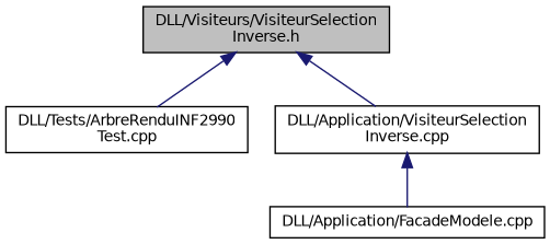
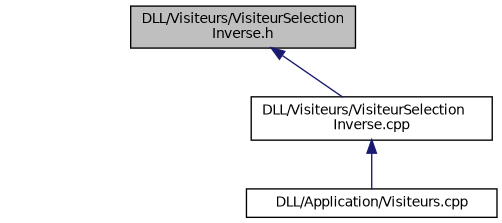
  digraph {
    node [color=black fillcolor=white fontname=Helvetica fontsize=10 shape=record style=filled]
    edge [color=midnightblue dir=back fontname=Helvetica fontsize=10 labelfontname=Helvetica labelfontsize=10 style=solid]
    n1 [fillcolor=grey75 fontcolor=black height=0.2 label="DLL/Visiteurs/VisiteurSelection\lInverse.h" width=0.4]
-   n2 [height=0.2 label="DLL/Tests/ArbreRenduINF2990\lTest.cpp" width=0.4]
-   n3 [height=0.2 label="DLL/Application/VisiteurSelection\lInverse.cpp" width=0.4]
-   n4 [height=0.2 label="DLL/Application/FacadeModele.cpp" width=0.4]
-   n1 -> n2
+   n3 [height=0.2 label="DLL/Visiteurs/VisiteurSelection\lInverse.cpp" width=0.4]
+   n4 [height=0.2 label="DLL/Application/Visiteurs.cpp" width=0.4]
    n1 -> n3
    n3 -> n4
  }
